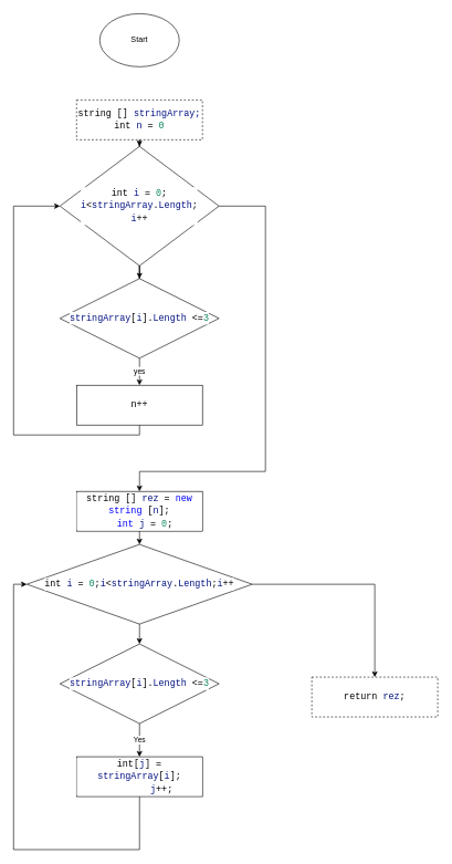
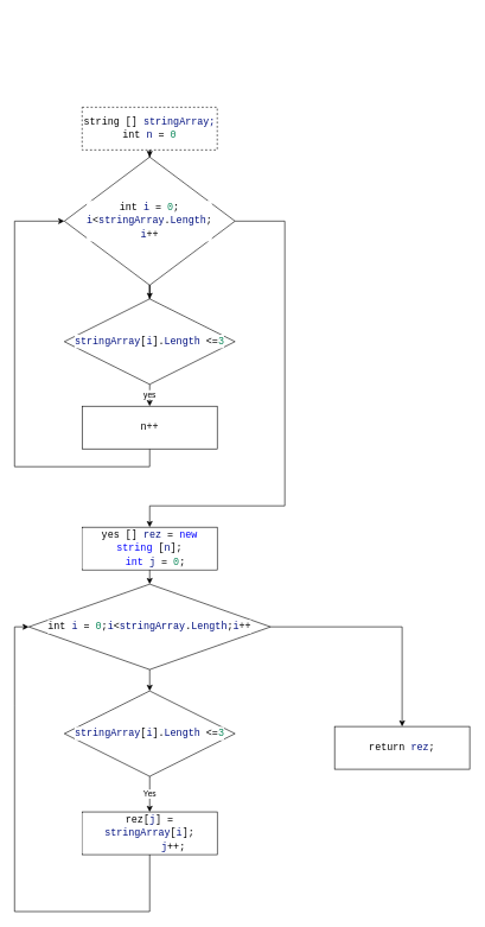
  <mxCell id="0" />
  <mxCell id="1" parent="0" />
  <mxCell id="2" value="" style="edgeStyle=orthogonalEdgeStyle;rounded=0;orthogonalLoop=1;jettySize=auto;html=1;" parent="1" source="3" target="7" edge="1"><mxGeometry relative="1" as="geometry" /></mxCell>
  <mxCell id="3" value="&lt;div style=&quot;background-color: rgb(255, 255, 255); font-family: Consolas, &amp;quot;Courier New&amp;quot;, monospace; font-size: 14px; line-height: 19px;&quot;&gt;&lt;div style=&quot;line-height: 19px;&quot;&gt;string [] &lt;span style=&quot;color: #001080;&quot;&gt;stringArray;&lt;/span&gt;&lt;/div&gt;&lt;/div&gt;&lt;div style=&quot;background-color: rgb(255, 255, 255); font-family: Consolas, &amp;quot;Courier New&amp;quot;, monospace; font-size: 14px; line-height: 19px;&quot;&gt;int &lt;span style=&quot;color: #001080;&quot;&gt;n&lt;/span&gt; = &lt;span style=&quot;color: #098658;&quot;&gt;0&lt;/span&gt;&lt;/div&gt;" style="rounded=0;whiteSpace=wrap;html=1;dashed=1;" parent="1" vertex="1"><mxGeometry x="115" y="150" width="190" height="60" as="geometry" /></mxCell>
- <mxCell id="4" value="Start" style="ellipse;whiteSpace=wrap;html=1;" parent="1" vertex="1"><mxGeometry x="150" y="20" width="120" height="80" as="geometry" /></mxCell>
  <mxCell id="5" style="edgeStyle=orthogonalEdgeStyle;rounded=0;orthogonalLoop=1;jettySize=auto;html=1;entryX=0.5;entryY=0;entryDx=0;entryDy=0;" parent="1" source="7" target="9" edge="1"><mxGeometry relative="1" as="geometry" /></mxCell>
  <mxCell id="6" style="edgeStyle=orthogonalEdgeStyle;rounded=0;orthogonalLoop=1;jettySize=auto;html=1;entryX=0.5;entryY=0;entryDx=0;entryDy=0;" parent="1" source="7" target="13" edge="1"><mxGeometry relative="1" as="geometry"><mxPoint x="390" y="690" as="targetPoint" /><Array as="points"><mxPoint x="400" y="310" /><mxPoint x="400" y="710" /></Array></mxGeometry></mxCell>
  <mxCell id="7" value="&lt;div style=&quot;background-color: rgb(255, 255, 255); font-family: Consolas, &amp;quot;Courier New&amp;quot;, monospace; font-size: 14px; line-height: 19px;&quot;&gt;int &lt;span style=&quot;color: #001080;&quot;&gt;i&lt;/span&gt; = &lt;span style=&quot;color: #098658;&quot;&gt;0&lt;/span&gt;;&lt;/div&gt;&lt;div style=&quot;background-color: rgb(255, 255, 255); font-family: Consolas, &amp;quot;Courier New&amp;quot;, monospace; font-size: 14px; line-height: 19px;&quot;&gt;&lt;span style=&quot;color: #001080;&quot;&gt;i&lt;/span&gt;&amp;lt;&lt;span style=&quot;color: #001080;&quot;&gt;stringArray&lt;/span&gt;.&lt;span style=&quot;color: #001080;&quot;&gt;Length&lt;/span&gt;;&lt;/div&gt;&lt;div style=&quot;background-color: rgb(255, 255, 255); font-family: Consolas, &amp;quot;Courier New&amp;quot;, monospace; font-size: 14px; line-height: 19px;&quot;&gt;&lt;span style=&quot;color: #001080;&quot;&gt;i&lt;/span&gt;++&lt;/div&gt;" style="rhombus;whiteSpace=wrap;html=1;" parent="1" vertex="1"><mxGeometry x="90" y="220" width="240" height="180" as="geometry" /></mxCell>
  <mxCell id="8" value="yes" style="edgeStyle=orthogonalEdgeStyle;rounded=0;orthogonalLoop=1;jettySize=auto;html=1;exitX=0.5;exitY=1;exitDx=0;exitDy=0;entryX=0.5;entryY=0;entryDx=0;entryDy=0;" parent="1" source="9" target="11" edge="1"><mxGeometry relative="1" as="geometry" /></mxCell>
  <mxCell id="9" value="&lt;div style=&quot;background-color: rgb(255, 255, 255); font-family: Consolas, &amp;quot;Courier New&amp;quot;, monospace; font-size: 14px; line-height: 19px;&quot;&gt;&lt;span style=&quot;color: #001080;&quot;&gt;stringArray&lt;/span&gt;[&lt;span style=&quot;color: #001080;&quot;&gt;i&lt;/span&gt;].&lt;span style=&quot;color: #001080;&quot;&gt;Length&lt;/span&gt; &amp;lt;=&lt;span style=&quot;color: #098658;&quot;&gt;3&lt;/span&gt;&lt;/div&gt;" style="rhombus;whiteSpace=wrap;html=1;" parent="1" vertex="1"><mxGeometry x="90" y="419.29" width="240" height="120" as="geometry" /></mxCell>
  <mxCell id="10" style="edgeStyle=orthogonalEdgeStyle;rounded=0;orthogonalLoop=1;jettySize=auto;html=1;exitX=0.5;exitY=1;exitDx=0;exitDy=0;entryX=0;entryY=0.5;entryDx=0;entryDy=0;" parent="1" source="11" target="7" edge="1"><mxGeometry relative="1" as="geometry"><mxPoint x="30" y="300" as="targetPoint" /><Array as="points"><mxPoint x="210" y="655" /><mxPoint x="20" y="655" /><mxPoint x="20" y="310" /></Array></mxGeometry></mxCell>
- <mxCell id="11" value="&lt;div style=&quot;background-color: rgb(255, 255, 255); font-family: Consolas, &amp;quot;Courier New&amp;quot;, monospace; font-size: 14px; line-height: 19px;&quot;&gt;n++&lt;/div&gt;" style="rounded=0;whiteSpace=wrap;html=1;" parent="1" vertex="1"><mxGeometry x="115" y="580" width="190" height="60" as="geometry" /></mxCell>
- <mxCell id="12" value="&lt;div style=&quot;background-color: rgb(255, 255, 255); font-family: Consolas, &amp;quot;Courier New&amp;quot;, monospace; font-size: 14px; line-height: 19px;&quot;&gt;return &lt;span style=&quot;color: #001080;&quot;&gt;rez&lt;/span&gt;;&lt;/div&gt;" style="rounded=0;whiteSpace=wrap;html=1;dashed=1;" parent="1" vertex="1"><mxGeometry x="470" y="1020" width="190" height="60" as="geometry" /></mxCell>
- <mxCell id="13" value="&lt;div style=&quot;background-color: rgb(255, 255, 255); font-family: Consolas, &amp;quot;Courier New&amp;quot;, monospace; font-size: 14px; line-height: 19px;&quot;&gt;&lt;div&gt;string [] &lt;span style=&quot;color: #001080;&quot;&gt;rez&lt;/span&gt; = &lt;span style=&quot;color: #0000ff;&quot;&gt;new&lt;/span&gt; &lt;span style=&quot;color: #0000ff;&quot;&gt;string&lt;/span&gt; [&lt;span style=&quot;color: #001080;&quot;&gt;n&lt;/span&gt;];&lt;/div&gt;&lt;div&gt;&amp;nbsp; &lt;span style=&quot;color: #0000ff;&quot;&gt;int&lt;/span&gt; &lt;span style=&quot;color: #001080;&quot;&gt;j&lt;/span&gt; = &lt;span style=&quot;color: #098658;&quot;&gt;0&lt;/span&gt;;&lt;/div&gt;&lt;/div&gt;" style="rounded=0;whiteSpace=wrap;html=1;" parent="1" vertex="1"><mxGeometry x="115" y="740" width="190" height="60" as="geometry" /></mxCell>
+ <mxCell id="11" value="&lt;div style=&quot;background-color: rgb(255, 255, 255); font-family: Consolas, &amp;quot;Courier New&amp;quot;, monospace; font-size: 14px; line-height: 19px;&quot;&gt;n++&lt;/div&gt;" style="rounded=0;whiteSpace=wrap;html=1;" parent="1" vertex="1"><mxGeometry x="115" y="570" width="190" height="60" as="geometry" /></mxCell>
+ <mxCell id="12" value="&lt;div style=&quot;background-color: rgb(255, 255, 255); font-family: Consolas, &amp;quot;Courier New&amp;quot;, monospace; font-size: 14px; line-height: 19px;&quot;&gt;return &lt;span style=&quot;color: #001080;&quot;&gt;rez&lt;/span&gt;;&lt;/div&gt;" style="rounded=0;whiteSpace=wrap;html=1;" parent="1" vertex="1"><mxGeometry x="470" y="1020" width="190" height="60" as="geometry" /></mxCell>
+ <mxCell id="13" value="&lt;div style=&quot;background-color: rgb(255, 255, 255); font-family: Consolas, &amp;quot;Courier New&amp;quot;, monospace; font-size: 14px; line-height: 19px;&quot;&gt;&lt;div&gt;yes [] &lt;span style=&quot;color: #001080;&quot;&gt;rez&lt;/span&gt; = &lt;span style=&quot;color: #0000ff;&quot;&gt;new&lt;/span&gt; &lt;span style=&quot;color: #0000ff;&quot;&gt;string&lt;/span&gt; [&lt;span style=&quot;color: #001080;&quot;&gt;n&lt;/span&gt;];&lt;/div&gt;&lt;div&gt;&amp;nbsp; &lt;span style=&quot;color: #0000ff;&quot;&gt;int&lt;/span&gt; &lt;span style=&quot;color: #001080;&quot;&gt;j&lt;/span&gt; = &lt;span style=&quot;color: #098658;&quot;&gt;0&lt;/span&gt;;&lt;/div&gt;&lt;/div&gt;" style="rounded=0;whiteSpace=wrap;html=1;" parent="1" vertex="1"><mxGeometry x="115" y="740" width="190" height="60" as="geometry" /></mxCell>
  <mxCell id="14" value="&lt;div style=&quot;background-color: rgb(255, 255, 255); font-family: Consolas, &amp;quot;Courier New&amp;quot;, monospace; font-size: 14px; line-height: 19px;&quot;&gt;&lt;div style=&quot;line-height: 19px;&quot;&gt;int &lt;span style=&quot;color: #001080;&quot;&gt;i&lt;/span&gt; = &lt;span style=&quot;color: #098658;&quot;&gt;0&lt;/span&gt;;&lt;span style=&quot;color: #001080;&quot;&gt;i&lt;/span&gt;&amp;lt;&lt;span style=&quot;color: #001080;&quot;&gt;stringArray&lt;/span&gt;.&lt;span style=&quot;color: #001080;&quot;&gt;Length&lt;/span&gt;;&lt;span style=&quot;color: #001080;&quot;&gt;i&lt;/span&gt;++&lt;/div&gt;&lt;/div&gt;" style="rhombus;whiteSpace=wrap;html=1;" vertex="1" parent="1"><mxGeometry x="40" y="820" width="340" height="120" as="geometry" /></mxCell>
  <mxCell id="15" value="&lt;div style=&quot;background-color: rgb(255, 255, 255); font-family: Consolas, &amp;quot;Courier New&amp;quot;, monospace; font-size: 14px; line-height: 19px;&quot;&gt;&lt;span style=&quot;color: #001080;&quot;&gt;stringArray&lt;/span&gt;[&lt;span style=&quot;color: #001080;&quot;&gt;i&lt;/span&gt;].&lt;span style=&quot;color: #001080;&quot;&gt;Length&lt;/span&gt; &amp;lt;=&lt;span style=&quot;color: #098658;&quot;&gt;3&lt;/span&gt;&lt;/div&gt;" style="rhombus;whiteSpace=wrap;html=1;" vertex="1" parent="1"><mxGeometry x="90" y="970" width="240" height="120" as="geometry" /></mxCell>
  <mxCell id="16" value="" style="endArrow=classic;html=1;rounded=0;exitX=0.5;exitY=1;exitDx=0;exitDy=0;" edge="1" parent="1" source="14" target="15"><mxGeometry width="50" height="50" relative="1" as="geometry"><mxPoint x="210" y="920" as="sourcePoint" /><mxPoint x="260" y="870" as="targetPoint" /></mxGeometry></mxCell>
  <mxCell id="17" value="" style="endArrow=classic;html=1;rounded=0;exitX=0.5;exitY=1;exitDx=0;exitDy=0;" edge="1" parent="1" source="13" target="14"><mxGeometry width="50" height="50" relative="1" as="geometry"><mxPoint x="70" y="730" as="sourcePoint" /><mxPoint x="120" y="680" as="targetPoint" /></mxGeometry></mxCell>
- <mxCell id="18" value="&lt;div style=&quot;background-color: rgb(255, 255, 255); font-family: Consolas, &amp;quot;Courier New&amp;quot;, monospace; font-size: 14px; line-height: 19px;&quot;&gt;&lt;div style=&quot;line-height: 19px;&quot;&gt;&lt;div&gt;int[&lt;span style=&quot;color: #001080;&quot;&gt;j&lt;/span&gt;] = &lt;span style=&quot;color: #001080;&quot;&gt;stringArray&lt;/span&gt;[&lt;span style=&quot;color: #001080;&quot;&gt;i&lt;/span&gt;];&lt;/div&gt;&lt;div&gt;&amp;nbsp; &amp;nbsp; &amp;nbsp; &amp;nbsp; &lt;span style=&quot;color: #001080;&quot;&gt;j&lt;/span&gt;++;&lt;/div&gt;&lt;/div&gt;&lt;/div&gt;" style="rounded=0;whiteSpace=wrap;html=1;" vertex="1" parent="1"><mxGeometry x="115" y="1140" width="190" height="60" as="geometry" /></mxCell>
+ <mxCell id="18" value="&lt;div style=&quot;background-color: rgb(255, 255, 255); font-family: Consolas, &amp;quot;Courier New&amp;quot;, monospace; font-size: 14px; line-height: 19px;&quot;&gt;&lt;div style=&quot;line-height: 19px;&quot;&gt;&lt;div&gt;rez[&lt;span style=&quot;color: #001080;&quot;&gt;j&lt;/span&gt;] = &lt;span style=&quot;color: #001080;&quot;&gt;stringArray&lt;/span&gt;[&lt;span style=&quot;color: #001080;&quot;&gt;i&lt;/span&gt;];&lt;/div&gt;&lt;div&gt;&amp;nbsp; &amp;nbsp; &amp;nbsp; &amp;nbsp; &lt;span style=&quot;color: #001080;&quot;&gt;j&lt;/span&gt;++;&lt;/div&gt;&lt;/div&gt;&lt;/div&gt;" style="rounded=0;whiteSpace=wrap;html=1;" vertex="1" parent="1"><mxGeometry x="115" y="1140" width="190" height="60" as="geometry" /></mxCell>
  <mxCell id="19" value="Yes" style="endArrow=classic;html=1;rounded=0;exitX=0.5;exitY=1;exitDx=0;exitDy=0;entryX=0.5;entryY=0;entryDx=0;entryDy=0;" edge="1" parent="1" source="15" target="18"><mxGeometry width="50" height="50" relative="1" as="geometry"><mxPoint x="70" y="930" as="sourcePoint" /><mxPoint x="120" y="880" as="targetPoint" /></mxGeometry></mxCell>
  <mxCell id="20" value="" style="endArrow=classic;html=1;rounded=0;exitX=0.5;exitY=1;exitDx=0;exitDy=0;entryX=0;entryY=0.5;entryDx=0;entryDy=0;" edge="1" parent="1" source="18" target="14"><mxGeometry width="50" height="50" relative="1" as="geometry"><mxPoint x="70" y="1030" as="sourcePoint" /><mxPoint x="120" y="980" as="targetPoint" /><Array as="points"><mxPoint x="210" y="1240" /><mxPoint x="210" y="1280" /><mxPoint x="20" y="1280" /><mxPoint x="20" y="990" /><mxPoint x="20" y="880" /></Array></mxGeometry></mxCell>
  <mxCell id="21" value="" style="endArrow=classic;html=1;rounded=0;exitX=1;exitY=0.5;exitDx=0;exitDy=0;entryX=0.5;entryY=0;entryDx=0;entryDy=0;" edge="1" parent="1" source="14" target="12"><mxGeometry width="50" height="50" relative="1" as="geometry"><mxPoint x="70" y="930" as="sourcePoint" /><mxPoint x="120" y="880" as="targetPoint" /><Array as="points"><mxPoint x="565" y="880" /></Array></mxGeometry></mxCell>
